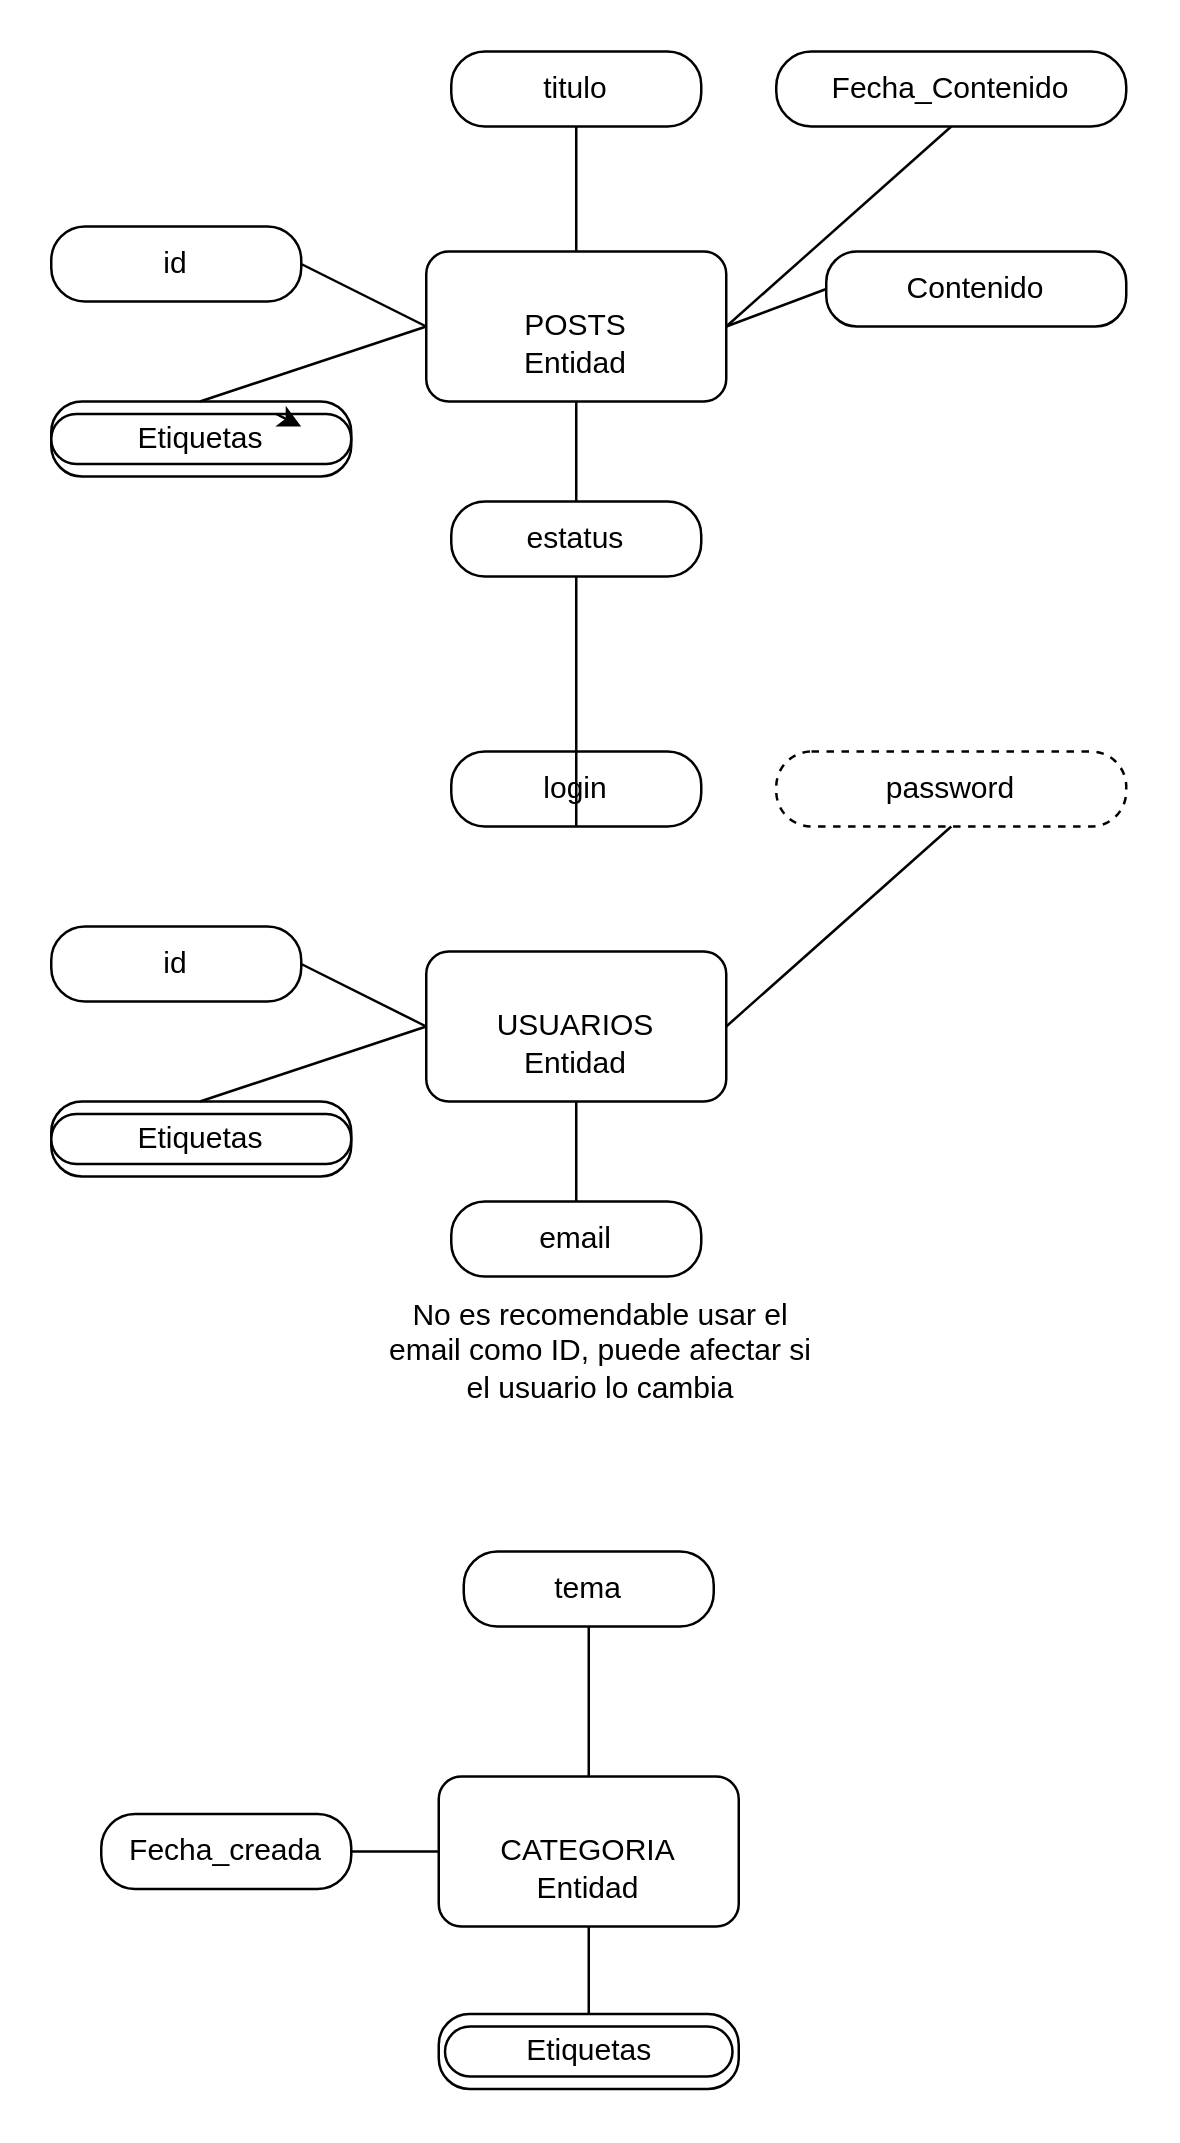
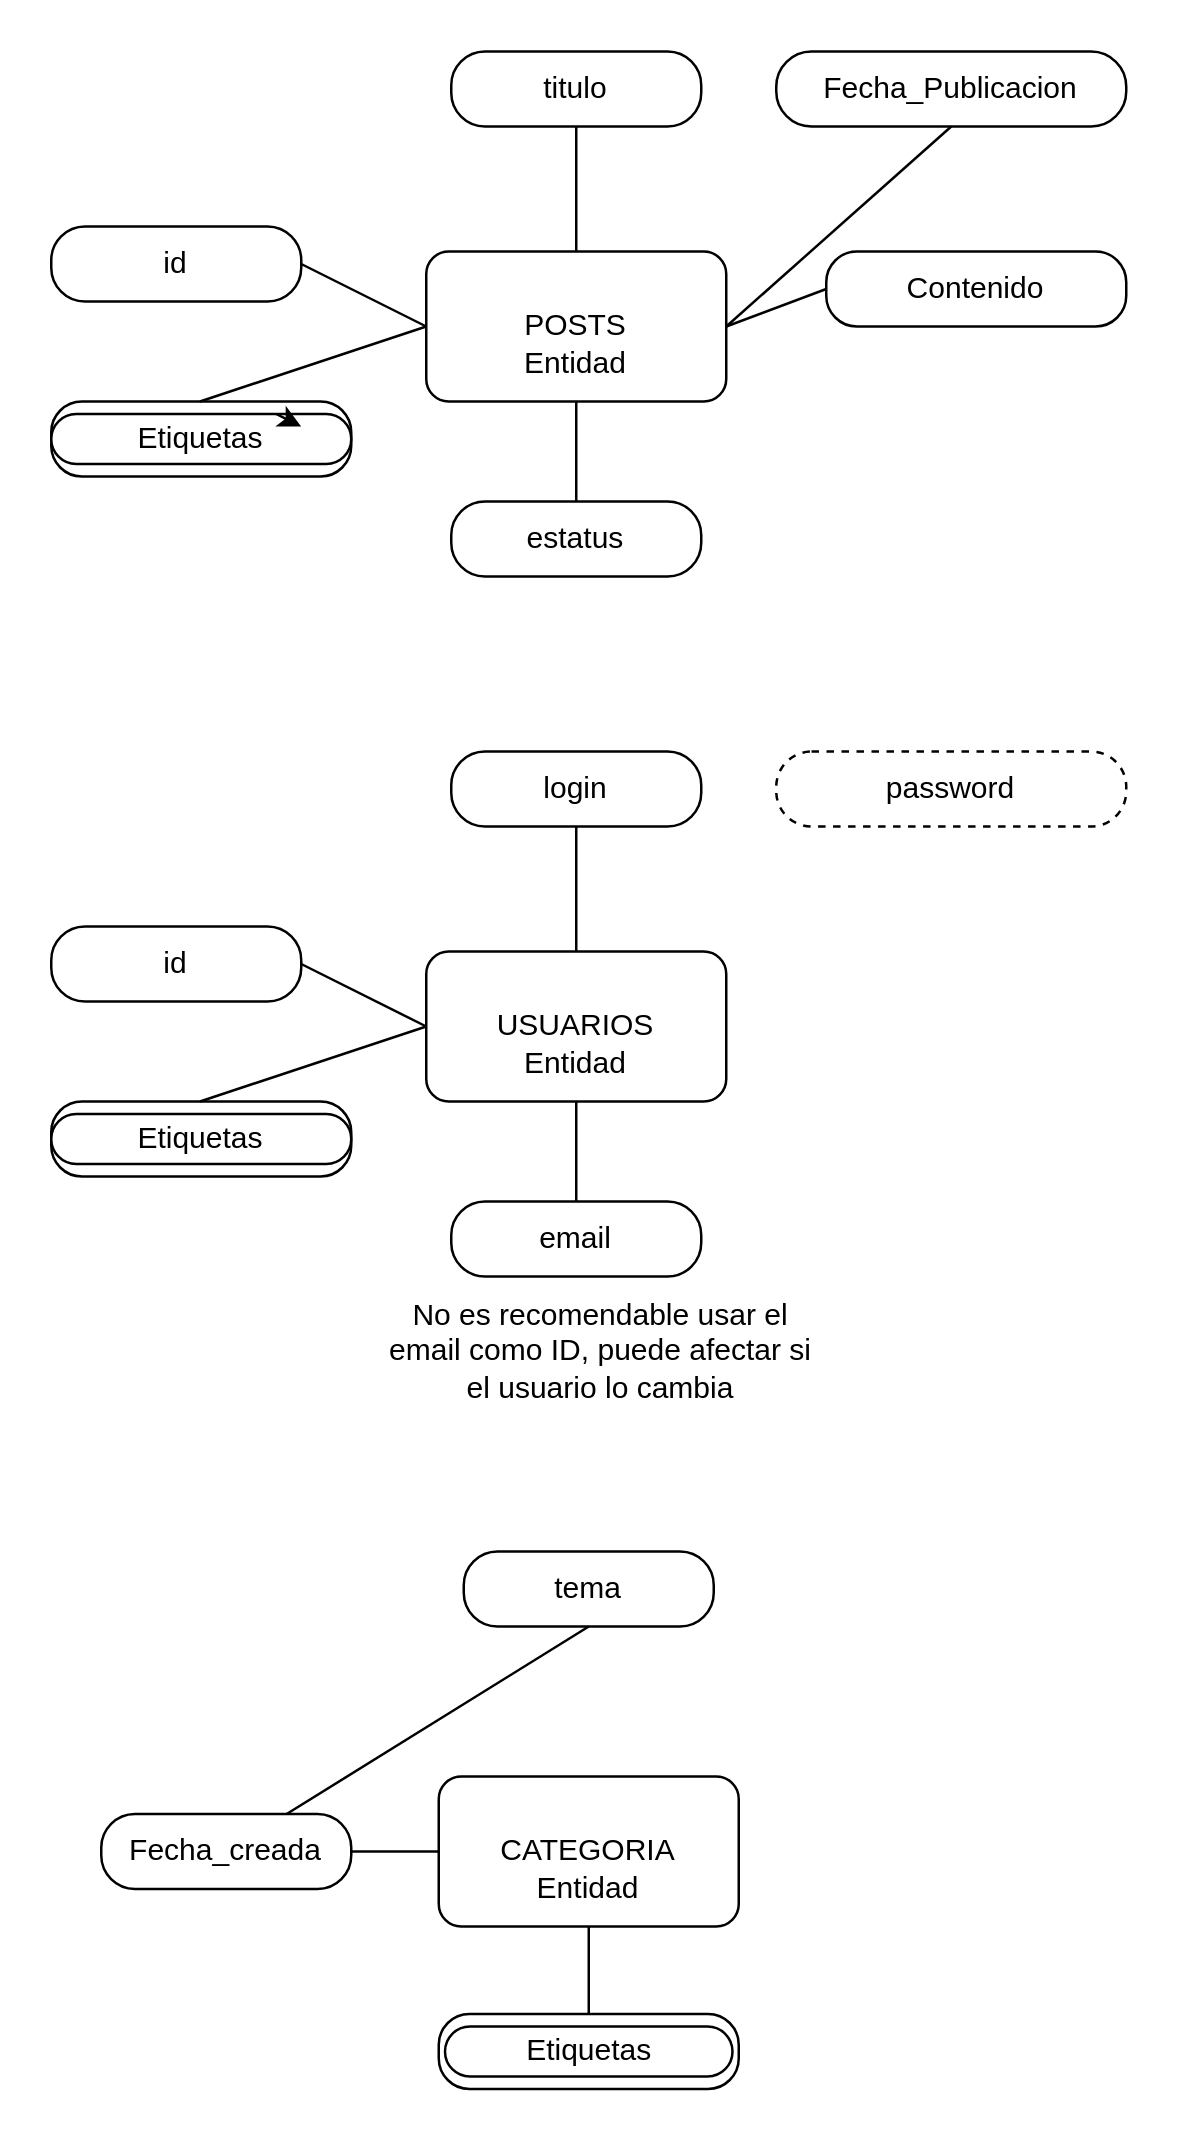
  <mxCell id="0" />
  <mxCell id="1" parent="0" />
  <mxCell id="2" value="POSTS" style="rounded=1;whiteSpace=wrap;html=1;" vertex="1" parent="1"><mxGeometry x="170" y="100" width="120" height="60" as="geometry" /></mxCell>
  <mxCell id="3" value="titulo" style="rounded=1;whiteSpace=wrap;html=1;arcSize=45;" vertex="1" parent="1"><mxGeometry x="180" y="20" width="100" height="30" as="geometry" /></mxCell>
  <mxCell id="4" value="" style="endArrow=none;html=1;entryX=0.5;entryY=0;entryDx=0;entryDy=0;exitX=0.5;exitY=1;exitDx=0;exitDy=0;" edge="1" parent="1" source="3" target="2"><mxGeometry width="50" height="50" relative="1" as="geometry"><mxPoint x="200" y="160" as="sourcePoint" /><mxPoint x="250" y="110" as="targetPoint" /></mxGeometry></mxCell>
- <mxCell id="5" value="Fecha_Contenido" style="rounded=1;whiteSpace=wrap;html=1;arcSize=47;" vertex="1" parent="1"><mxGeometry x="310" y="20" width="140" height="30" as="geometry" /></mxCell>
+ <mxCell id="5" value="Fecha_Publicacion" style="rounded=1;whiteSpace=wrap;html=1;arcSize=47;" vertex="1" parent="1"><mxGeometry x="310" y="20" width="140" height="30" as="geometry" /></mxCell>
  <mxCell id="6" value="" style="endArrow=none;html=1;exitX=1;exitY=0.5;exitDx=0;exitDy=0;entryX=0.5;entryY=1;entryDx=0;entryDy=0;" edge="1" parent="1" source="2" target="5"><mxGeometry width="50" height="50" relative="1" as="geometry"><mxPoint x="290" y="140" as="sourcePoint" /><mxPoint x="340" y="90" as="targetPoint" /></mxGeometry></mxCell>
  <mxCell id="7" value="Contenido" style="rounded=1;whiteSpace=wrap;html=1;arcSize=41;" vertex="1" parent="1"><mxGeometry x="330" y="100" width="120" height="30" as="geometry" /></mxCell>
  <mxCell id="8" value="" style="endArrow=none;html=1;exitX=1;exitY=0.5;exitDx=0;exitDy=0;entryX=0;entryY=0.5;entryDx=0;entryDy=0;" edge="1" parent="1" source="2" target="7"><mxGeometry width="50" height="50" relative="1" as="geometry"><mxPoint x="310" y="200" as="sourcePoint" /><mxPoint x="360" y="150" as="targetPoint" /></mxGeometry></mxCell>
  <mxCell id="9" value="Contenido" style="rounded=1;whiteSpace=wrap;html=1;arcSize=41;" vertex="1" parent="1"><mxGeometry x="20" y="160" width="120" height="30" as="geometry" /></mxCell>
  <mxCell id="10" value="" style="endArrow=none;html=1;" edge="1" parent="1" source="2"><mxGeometry width="50" height="50" relative="1" as="geometry"><mxPoint x="290" y="180" as="sourcePoint" /><mxPoint x="230" y="200" as="targetPoint" /></mxGeometry></mxCell>
  <mxCell id="11" value="Etiquetas" style="rounded=1;whiteSpace=wrap;html=1;arcSize=50;" vertex="1" parent="1"><mxGeometry x="20" y="165" width="120" height="20" as="geometry" /></mxCell>
  <mxCell id="12" value="id" style="rounded=1;whiteSpace=wrap;html=1;arcSize=45;" vertex="1" parent="1"><mxGeometry x="20" y="90" width="100" height="30" as="geometry" /></mxCell>
  <mxCell id="13" value="" style="endArrow=none;html=1;entryX=0;entryY=0.5;entryDx=0;entryDy=0;exitX=1;exitY=0.5;exitDx=0;exitDy=0;" edge="1" parent="1" source="12" target="2"><mxGeometry width="50" height="50" relative="1" as="geometry"><mxPoint x="110" y="190" as="sourcePoint" /><mxPoint x="160" y="140" as="targetPoint" /></mxGeometry></mxCell>
  <mxCell id="14" style="edgeStyle=none;html=1;exitX=0.75;exitY=0;exitDx=0;exitDy=0;entryX=0.833;entryY=0.25;entryDx=0;entryDy=0;entryPerimeter=0;" edge="1" parent="1" source="11" target="11"><mxGeometry relative="1" as="geometry" /></mxCell>
  <mxCell id="15" value="" style="endArrow=none;html=1;exitX=0;exitY=0.5;exitDx=0;exitDy=0;" edge="1" parent="1" source="2"><mxGeometry width="50" height="50" relative="1" as="geometry"><mxPoint x="79.5" y="120" as="sourcePoint" /><mxPoint x="79.5" y="160" as="targetPoint" /></mxGeometry></mxCell>
  <mxCell id="16" value="estatus" style="rounded=1;whiteSpace=wrap;html=1;arcSize=45;" vertex="1" parent="1"><mxGeometry x="180" y="200" width="100" height="30" as="geometry" /></mxCell>
  <mxCell id="17" value="Entidad" style="text;html=1;strokeColor=none;fillColor=none;align=center;verticalAlign=middle;whiteSpace=wrap;rounded=0;" vertex="1" parent="1"><mxGeometry x="200" y="130" width="60" height="30" as="geometry" /></mxCell>
  <mxCell id="18" value="USUARIOS" style="rounded=1;whiteSpace=wrap;html=1;" vertex="1" parent="1"><mxGeometry x="170" y="380" width="120" height="60" as="geometry" /></mxCell>
  <mxCell id="19" value="login" style="rounded=1;whiteSpace=wrap;html=1;arcSize=45;" vertex="1" parent="1"><mxGeometry x="180" y="300" width="100" height="30" as="geometry" /></mxCell>
- <mxCell id="20" value="" style="endArrow=none;html=1;exitX=0.5;exitY=1;exitDx=0;exitDy=0;" edge="1" parent="1" source="19" target="16"><mxGeometry width="50" height="50" relative="1" as="geometry"><mxPoint x="200" y="440" as="sourcePoint" /><mxPoint x="250" y="390" as="targetPoint" /></mxGeometry></mxCell>
+ <mxCell id="20" value="" style="endArrow=none;html=1;entryX=0.5;entryY=0;entryDx=0;entryDy=0;exitX=0.5;exitY=1;exitDx=0;exitDy=0;" edge="1" parent="1" source="19" target="18"><mxGeometry width="50" height="50" relative="1" as="geometry"><mxPoint x="200" y="440" as="sourcePoint" /><mxPoint x="250" y="390" as="targetPoint" /></mxGeometry></mxCell>
  <mxCell id="21" value="password" style="rounded=1;whiteSpace=wrap;html=1;arcSize=47;dashed=1;" vertex="1" parent="1"><mxGeometry x="310" y="300" width="140" height="30" as="geometry" /></mxCell>
- <mxCell id="22" value="" style="endArrow=none;html=1;exitX=1;exitY=0.5;exitDx=0;exitDy=0;entryX=0.5;entryY=1;entryDx=0;entryDy=0;" edge="1" parent="1" source="18" target="21"><mxGeometry width="50" height="50" relative="1" as="geometry"><mxPoint x="290" y="420" as="sourcePoint" /><mxPoint x="340" y="370" as="targetPoint" /></mxGeometry></mxCell>
  <mxCell id="23" value="Contenido" style="rounded=1;whiteSpace=wrap;html=1;arcSize=41;" vertex="1" parent="1"><mxGeometry x="20" y="440" width="120" height="30" as="geometry" /></mxCell>
  <mxCell id="24" value="" style="endArrow=none;html=1;" edge="1" parent="1" source="18"><mxGeometry width="50" height="50" relative="1" as="geometry"><mxPoint x="290" y="460" as="sourcePoint" /><mxPoint x="230" y="480" as="targetPoint" /></mxGeometry></mxCell>
  <mxCell id="25" value="id" style="rounded=1;whiteSpace=wrap;html=1;arcSize=45;" vertex="1" parent="1"><mxGeometry x="20" y="370" width="100" height="30" as="geometry" /></mxCell>
  <mxCell id="26" value="" style="endArrow=none;html=1;entryX=0;entryY=0.5;entryDx=0;entryDy=0;exitX=1;exitY=0.5;exitDx=0;exitDy=0;" edge="1" parent="1" source="25" target="18"><mxGeometry width="50" height="50" relative="1" as="geometry"><mxPoint x="110" y="470" as="sourcePoint" /><mxPoint x="160" y="420" as="targetPoint" /></mxGeometry></mxCell>
  <mxCell id="27" value="email" style="rounded=1;whiteSpace=wrap;html=1;arcSize=45;" vertex="1" parent="1"><mxGeometry x="180" y="480" width="100" height="30" as="geometry" /></mxCell>
  <mxCell id="28" value="Entidad" style="text;html=1;strokeColor=none;fillColor=none;align=center;verticalAlign=middle;whiteSpace=wrap;rounded=0;" vertex="1" parent="1"><mxGeometry x="200" y="410" width="60" height="30" as="geometry" /></mxCell>
  <mxCell id="29" value="No es recomendable usar el email como ID, puede afectar si el usuario lo cambia" style="text;html=1;strokeColor=none;fillColor=none;align=center;verticalAlign=middle;whiteSpace=wrap;rounded=0;" vertex="1" parent="1"><mxGeometry x="150" y="520" width="180" height="40" as="geometry" /></mxCell>
  <mxCell id="30" value="CATEGORIA" style="rounded=1;whiteSpace=wrap;html=1;" vertex="1" parent="1"><mxGeometry x="175" y="710" width="120" height="60" as="geometry" /></mxCell>
  <mxCell id="31" value="tema" style="rounded=1;whiteSpace=wrap;html=1;arcSize=45;" vertex="1" parent="1"><mxGeometry x="185" y="620" width="100" height="30" as="geometry" /></mxCell>
- <mxCell id="32" value="" style="endArrow=none;html=1;entryX=0.5;entryY=0;entryDx=0;entryDy=0;exitX=0.5;exitY=1;exitDx=0;exitDy=0;" edge="1" parent="1" source="31" target="30"><mxGeometry width="50" height="50" relative="1" as="geometry"><mxPoint x="205" y="770" as="sourcePoint" /><mxPoint x="255" y="720" as="targetPoint" /></mxGeometry></mxCell>
+ <mxCell id="32" value="" style="endArrow=none;html=1;exitX=0.5;exitY=1;exitDx=0;exitDy=0;" edge="1" parent="1" source="31" target="33"><mxGeometry width="50" height="50" relative="1" as="geometry"><mxPoint x="205" y="770" as="sourcePoint" /><mxPoint x="255" y="720" as="targetPoint" /></mxGeometry></mxCell>
  <mxCell id="33" value="Fecha_creada" style="rounded=1;whiteSpace=wrap;html=1;arcSize=45;" vertex="1" parent="1"><mxGeometry x="40" y="725" width="100" height="30" as="geometry" /></mxCell>
  <mxCell id="34" value="" style="endArrow=none;html=1;entryX=0;entryY=0.5;entryDx=0;entryDy=0;exitX=1;exitY=0.5;exitDx=0;exitDy=0;" edge="1" parent="1" source="33" target="30"><mxGeometry width="50" height="50" relative="1" as="geometry"><mxPoint x="115" y="800" as="sourcePoint" /><mxPoint x="165" y="750" as="targetPoint" /></mxGeometry></mxCell>
  <mxCell id="35" value="" style="endArrow=none;html=1;exitX=0.5;exitY=1;exitDx=0;exitDy=0;entryX=0.5;entryY=0;entryDx=0;entryDy=0;" edge="1" parent="1" source="36" target="38"><mxGeometry width="50" height="50" relative="1" as="geometry"><mxPoint x="84.5" y="730" as="sourcePoint" /><mxPoint x="84.5" y="770" as="targetPoint" /></mxGeometry></mxCell>
  <mxCell id="36" value="Entidad" style="text;html=1;strokeColor=none;fillColor=none;align=center;verticalAlign=middle;whiteSpace=wrap;rounded=0;" vertex="1" parent="1"><mxGeometry x="205" y="740" width="60" height="30" as="geometry" /></mxCell>
  <mxCell id="37" value="" style="group" vertex="1" connectable="0" parent="1"><mxGeometry x="175" y="805" width="120" height="30" as="geometry" /></mxCell>
  <mxCell id="38" value="" style="rounded=1;whiteSpace=wrap;html=1;arcSize=41;gradientColor=none;" vertex="1" parent="37"><mxGeometry width="120" height="30" as="geometry" /></mxCell>
  <mxCell id="39" value="Etiquetas" style="rounded=1;whiteSpace=wrap;html=1;arcSize=50;gradientColor=none;" vertex="1" parent="37"><mxGeometry x="2.5" y="5" width="115" height="20" as="geometry" /></mxCell>
  <mxCell id="40" value="" style="group" vertex="1" connectable="0" parent="1"><mxGeometry x="20" y="440" width="120" height="25" as="geometry" /></mxCell>
  <mxCell id="41" value="Etiquetas" style="rounded=1;whiteSpace=wrap;html=1;arcSize=50;" vertex="1" parent="40"><mxGeometry y="5" width="120" height="20" as="geometry" /></mxCell>
  <mxCell id="42" value="" style="endArrow=none;html=1;exitX=0;exitY=0.5;exitDx=0;exitDy=0;" edge="1" parent="40" source="18"><mxGeometry width="50" height="50" relative="1" as="geometry"><mxPoint x="59.5" y="-40" as="sourcePoint" /><mxPoint x="59.5" as="targetPoint" /></mxGeometry></mxCell>
